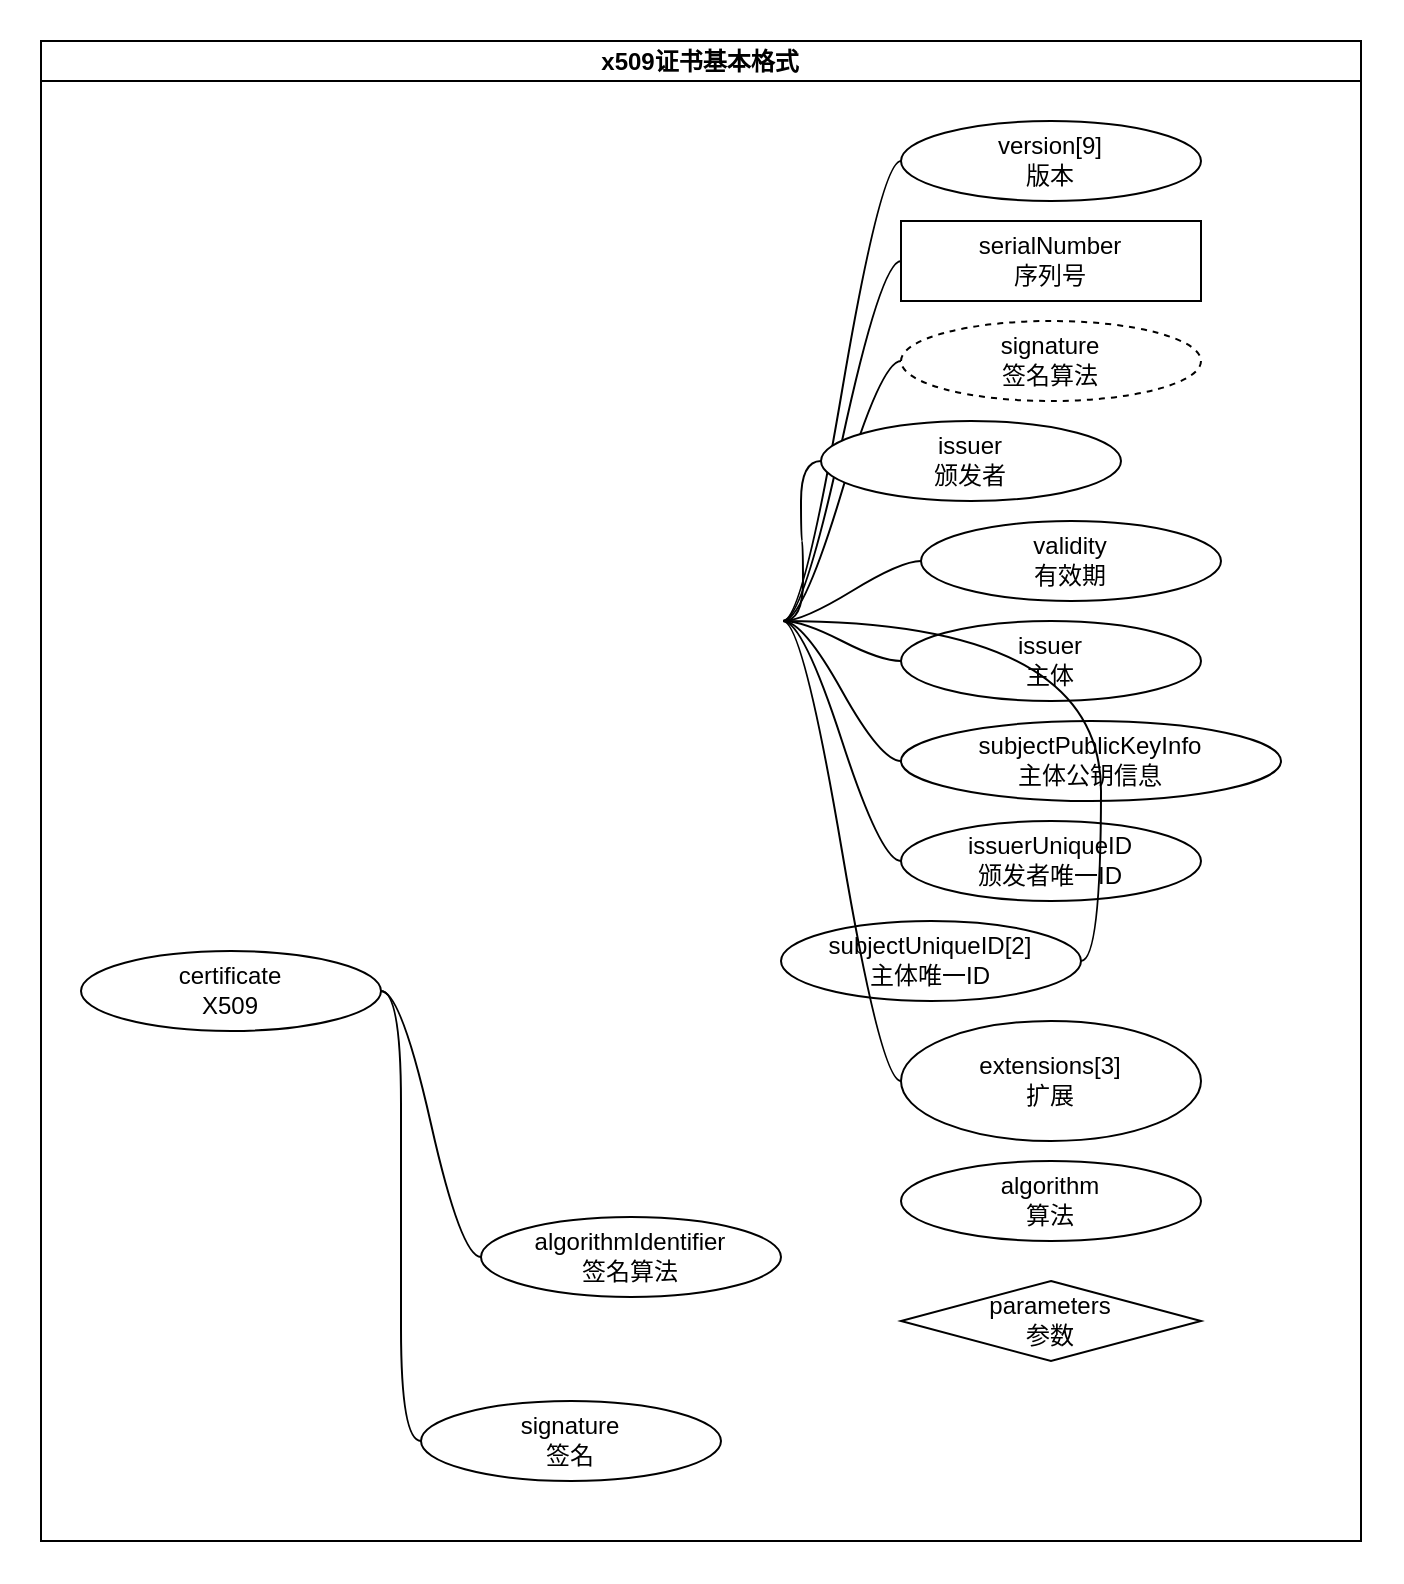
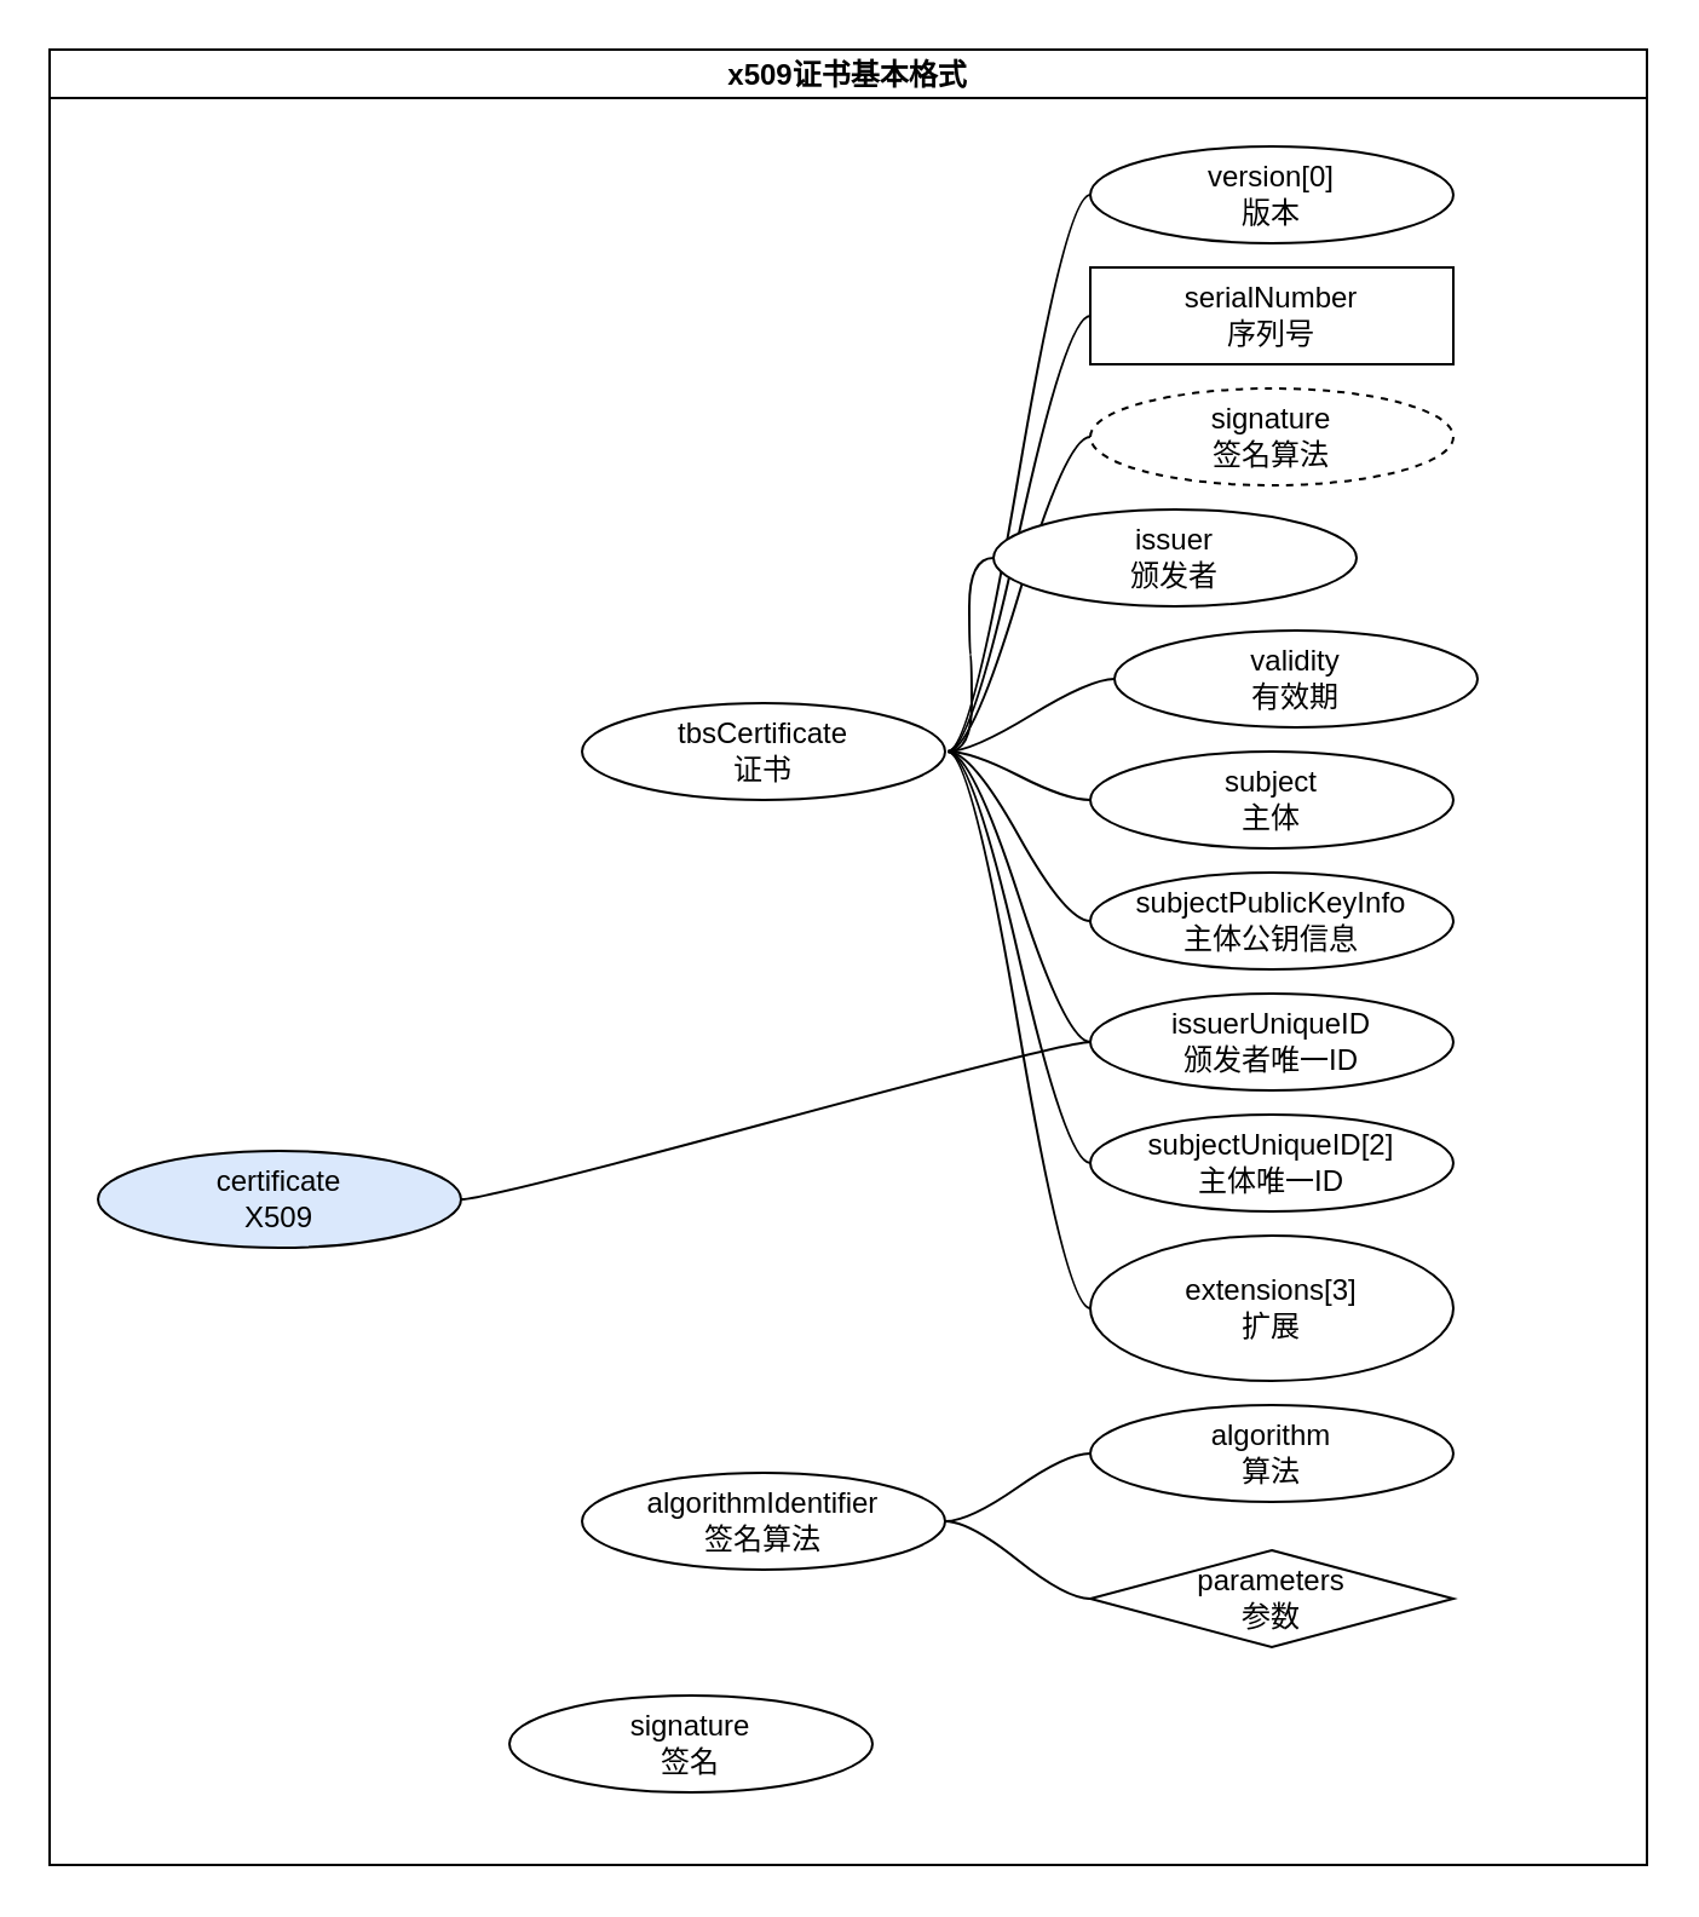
  <mxCell id="0" />
  <mxCell id="1" parent="0" />
  <mxCell id="2" value="x509证书基本格式" style="swimlane;startSize=20;horizontal=1;containerType=tree;" vertex="1" parent="1"><mxGeometry x="20" y="20" width="660" height="750" as="geometry"><mxRectangle x="40" y="40" width="90" height="30" as="alternateBounds" /></mxGeometry></mxCell>
- <mxCell id="3" value="certificate&lt;div&gt;X509&lt;/div&gt;" style="ellipse;whiteSpace=wrap;html=1;align=center;treeFolding=1;treeMoving=1;newEdgeStyle={&quot;edgeStyle&quot;:&quot;entityRelationEdgeStyle&quot;,&quot;startArrow&quot;:&quot;none&quot;,&quot;endArrow&quot;:&quot;none&quot;,&quot;segment&quot;:10,&quot;curved&quot;:1,&quot;sourcePerimeterSpacing&quot;:0,&quot;targetPerimeterSpacing&quot;:0};" vertex="1" parent="2"><mxGeometry x="20" y="455" width="150" height="40" as="geometry" /></mxCell>
- <mxCell id="5" value="" style="edgeStyle=entityRelationEdgeStyle;rounded=0;orthogonalLoop=1;jettySize=auto;html=1;startArrow=none;endArrow=none;segment=10;curved=1;sourcePerimeterSpacing=0;targetPerimeterSpacing=0;" edge="1" source="3" target="6" parent="2"><mxGeometry relative="1" as="geometry" /></mxCell>
+ <mxCell id="3" value="certificate&lt;div&gt;X509&lt;/div&gt;" style="ellipse;whiteSpace=wrap;html=1;align=center;treeFolding=1;treeMoving=1;newEdgeStyle={&quot;edgeStyle&quot;:&quot;entityRelationEdgeStyle&quot;,&quot;startArrow&quot;:&quot;none&quot;,&quot;endArrow&quot;:&quot;none&quot;,&quot;segment&quot;:10,&quot;curved&quot;:1,&quot;sourcePerimeterSpacing&quot;:0,&quot;targetPerimeterSpacing&quot;:0};fillColor=#dae8fc;" vertex="1" parent="2"><mxGeometry x="20" y="455" width="150" height="40" as="geometry" /></mxCell>
+ <mxCell id="4" value="tbsCertificate&lt;div&gt;证书&lt;/div&gt;" style="ellipse;whiteSpace=wrap;html=1;align=center;treeFolding=1;treeMoving=1;newEdgeStyle={&quot;edgeStyle&quot;:&quot;entityRelationEdgeStyle&quot;,&quot;startArrow&quot;:&quot;none&quot;,&quot;endArrow&quot;:&quot;none&quot;,&quot;segment&quot;:10,&quot;curved&quot;:1,&quot;sourcePerimeterSpacing&quot;:0,&quot;targetPerimeterSpacing&quot;:0};" vertex="1" parent="2"><mxGeometry x="220" y="270.0" width="150" height="40" as="geometry" /></mxCell>
+ <mxCell id="5" value="" style="edgeStyle=entityRelationEdgeStyle;rounded=0;orthogonalLoop=1;jettySize=auto;html=1;startArrow=none;endArrow=none;segment=10;curved=1;sourcePerimeterSpacing=0;targetPerimeterSpacing=0;" edge="1" source="3" target="24" parent="2"><mxGeometry relative="1" as="geometry" /></mxCell>
  <mxCell id="6" value="algorithmIdentifier&lt;div&gt;签名算法&lt;/div&gt;" style="ellipse;whiteSpace=wrap;html=1;align=center;treeFolding=1;treeMoving=1;newEdgeStyle={&quot;edgeStyle&quot;:&quot;entityRelationEdgeStyle&quot;,&quot;startArrow&quot;:&quot;none&quot;,&quot;endArrow&quot;:&quot;none&quot;,&quot;segment&quot;:10,&quot;curved&quot;:1,&quot;sourcePerimeterSpacing&quot;:0,&quot;targetPerimeterSpacing&quot;:0};" vertex="1" parent="2"><mxGeometry x="220" y="588.0" width="150" height="40" as="geometry" /></mxCell>
- <mxCell id="7" value="" style="edgeStyle=entityRelationEdgeStyle;rounded=0;orthogonalLoop=1;jettySize=auto;html=1;startArrow=none;endArrow=none;segment=10;curved=1;sourcePerimeterSpacing=0;targetPerimeterSpacing=0;" edge="1" source="3" target="8" parent="2"><mxGeometry relative="1" as="geometry" /></mxCell>
  <mxCell id="8" value="signature&lt;br&gt;&lt;div&gt;签名&lt;/div&gt;" style="ellipse;whiteSpace=wrap;html=1;align=center;treeFolding=1;treeMoving=1;newEdgeStyle={&quot;edgeStyle&quot;:&quot;entityRelationEdgeStyle&quot;,&quot;startArrow&quot;:&quot;none&quot;,&quot;endArrow&quot;:&quot;none&quot;,&quot;segment&quot;:10,&quot;curved&quot;:1,&quot;sourcePerimeterSpacing&quot;:0,&quot;targetPerimeterSpacing&quot;:0};" vertex="1" parent="2"><mxGeometry x="190" y="680" width="150" height="40" as="geometry" /></mxCell>
  <mxCell id="9" value="" style="edgeStyle=entityRelationEdgeStyle;rounded=0;orthogonalLoop=1;jettySize=auto;html=1;startArrow=none;endArrow=none;segment=10;curved=1;sourcePerimeterSpacing=0;targetPerimeterSpacing=0;" edge="1" target="10" parent="2"><mxGeometry relative="1" as="geometry"><mxPoint x="371" y="290.0" as="sourcePoint" /></mxGeometry></mxCell>
- <mxCell id="10" value="version[9]&lt;div&gt;版本&lt;/div&gt;" style="ellipse;whiteSpace=wrap;html=1;align=center;treeFolding=1;treeMoving=1;newEdgeStyle={&quot;edgeStyle&quot;:&quot;entityRelationEdgeStyle&quot;,&quot;startArrow&quot;:&quot;none&quot;,&quot;endArrow&quot;:&quot;none&quot;,&quot;segment&quot;:10,&quot;curved&quot;:1,&quot;sourcePerimeterSpacing&quot;:0,&quot;targetPerimeterSpacing&quot;:0};" vertex="1" parent="2"><mxGeometry x="430" y="40.0" width="150" height="40" as="geometry" /></mxCell>
+ <mxCell id="10" value="version[0]&lt;div&gt;版本&lt;/div&gt;" style="ellipse;whiteSpace=wrap;html=1;align=center;treeFolding=1;treeMoving=1;newEdgeStyle={&quot;edgeStyle&quot;:&quot;entityRelationEdgeStyle&quot;,&quot;startArrow&quot;:&quot;none&quot;,&quot;endArrow&quot;:&quot;none&quot;,&quot;segment&quot;:10,&quot;curved&quot;:1,&quot;sourcePerimeterSpacing&quot;:0,&quot;targetPerimeterSpacing&quot;:0};" vertex="1" parent="2"><mxGeometry x="430" y="40.0" width="150" height="40" as="geometry" /></mxCell>
  <mxCell id="11" value="" style="edgeStyle=entityRelationEdgeStyle;rounded=0;orthogonalLoop=1;jettySize=auto;html=1;startArrow=none;endArrow=none;segment=10;curved=1;sourcePerimeterSpacing=0;targetPerimeterSpacing=0;" edge="1" target="12" parent="2"><mxGeometry relative="1" as="geometry"><mxPoint x="371" y="290.0" as="sourcePoint" /></mxGeometry></mxCell>
  <mxCell id="12" value="serialNumber&lt;div&gt;序列号&lt;/div&gt;" style="whiteSpace=wrap;html=1;align=center;treeFolding=1;treeMoving=1;newEdgeStyle={&quot;edgeStyle&quot;:&quot;entityRelationEdgeStyle&quot;,&quot;startArrow&quot;:&quot;none&quot;,&quot;endArrow&quot;:&quot;none&quot;,&quot;segment&quot;:10,&quot;curved&quot;:1,&quot;sourcePerimeterSpacing&quot;:0,&quot;targetPerimeterSpacing&quot;:0};rounded=0;" vertex="1" parent="2"><mxGeometry x="430" y="90.0" width="150" height="40" as="geometry" /></mxCell>
  <mxCell id="13" value="" style="edgeStyle=entityRelationEdgeStyle;rounded=0;orthogonalLoop=1;jettySize=auto;html=1;startArrow=none;endArrow=none;segment=10;curved=1;sourcePerimeterSpacing=0;targetPerimeterSpacing=0;" edge="1" target="14" parent="2"><mxGeometry relative="1" as="geometry"><mxPoint x="371" y="290.0" as="sourcePoint" /></mxGeometry></mxCell>
  <mxCell id="14" value="signature&lt;div&gt;签名算法&lt;/div&gt;" style="ellipse;whiteSpace=wrap;html=1;align=center;treeFolding=1;treeMoving=1;newEdgeStyle={&quot;edgeStyle&quot;:&quot;entityRelationEdgeStyle&quot;,&quot;startArrow&quot;:&quot;none&quot;,&quot;endArrow&quot;:&quot;none&quot;,&quot;segment&quot;:10,&quot;curved&quot;:1,&quot;sourcePerimeterSpacing&quot;:0,&quot;targetPerimeterSpacing&quot;:0};dashed=1;" vertex="1" parent="2"><mxGeometry x="430" y="140.0" width="150" height="40" as="geometry" /></mxCell>
  <mxCell id="15" value="" style="edgeStyle=entityRelationEdgeStyle;rounded=0;orthogonalLoop=1;jettySize=auto;html=1;startArrow=none;endArrow=none;segment=10;curved=1;sourcePerimeterSpacing=0;targetPerimeterSpacing=0;" edge="1" target="16" parent="2"><mxGeometry relative="1" as="geometry"><mxPoint x="371" y="290.0" as="sourcePoint" /></mxGeometry></mxCell>
  <mxCell id="16" value="issuer&lt;br&gt;&lt;div&gt;颁发者&lt;/div&gt;" style="ellipse;whiteSpace=wrap;html=1;align=center;treeFolding=1;treeMoving=1;newEdgeStyle={&quot;edgeStyle&quot;:&quot;entityRelationEdgeStyle&quot;,&quot;startArrow&quot;:&quot;none&quot;,&quot;endArrow&quot;:&quot;none&quot;,&quot;segment&quot;:10,&quot;curved&quot;:1,&quot;sourcePerimeterSpacing&quot;:0,&quot;targetPerimeterSpacing&quot;:0};" vertex="1" parent="2"><mxGeometry x="390" y="190.0" width="150" height="40" as="geometry" /></mxCell>
  <mxCell id="17" value="" style="edgeStyle=entityRelationEdgeStyle;rounded=0;orthogonalLoop=1;jettySize=auto;html=1;startArrow=none;endArrow=none;segment=10;curved=1;sourcePerimeterSpacing=0;targetPerimeterSpacing=0;" edge="1" target="18" parent="2"><mxGeometry relative="1" as="geometry"><mxPoint x="371" y="290.0" as="sourcePoint" /></mxGeometry></mxCell>
  <mxCell id="18" value="&lt;div&gt;validity&lt;/div&gt;有效期" style="ellipse;whiteSpace=wrap;html=1;align=center;treeFolding=1;treeMoving=1;newEdgeStyle={&quot;edgeStyle&quot;:&quot;entityRelationEdgeStyle&quot;,&quot;startArrow&quot;:&quot;none&quot;,&quot;endArrow&quot;:&quot;none&quot;,&quot;segment&quot;:10,&quot;curved&quot;:1,&quot;sourcePerimeterSpacing&quot;:0,&quot;targetPerimeterSpacing&quot;:0};" vertex="1" parent="2"><mxGeometry x="440" y="240.0" width="150" height="40" as="geometry" /></mxCell>
  <mxCell id="19" value="" style="edgeStyle=entityRelationEdgeStyle;rounded=0;orthogonalLoop=1;jettySize=auto;html=1;startArrow=none;endArrow=none;segment=10;curved=1;sourcePerimeterSpacing=0;targetPerimeterSpacing=0;" edge="1" target="20" parent="2"><mxGeometry relative="1" as="geometry"><mxPoint x="371" y="290.0" as="sourcePoint" /></mxGeometry></mxCell>
- <mxCell id="20" value="issuer&lt;br&gt;&lt;div&gt;主体&lt;/div&gt;" style="ellipse;whiteSpace=wrap;html=1;align=center;treeFolding=1;treeMoving=1;newEdgeStyle={&quot;edgeStyle&quot;:&quot;entityRelationEdgeStyle&quot;,&quot;startArrow&quot;:&quot;none&quot;,&quot;endArrow&quot;:&quot;none&quot;,&quot;segment&quot;:10,&quot;curved&quot;:1,&quot;sourcePerimeterSpacing&quot;:0,&quot;targetPerimeterSpacing&quot;:0};" vertex="1" parent="2"><mxGeometry x="430" y="290.0" width="150" height="40" as="geometry" /></mxCell>
+ <mxCell id="20" value="subject&lt;br&gt;&lt;div&gt;主体&lt;/div&gt;" style="ellipse;whiteSpace=wrap;html=1;align=center;treeFolding=1;treeMoving=1;newEdgeStyle={&quot;edgeStyle&quot;:&quot;entityRelationEdgeStyle&quot;,&quot;startArrow&quot;:&quot;none&quot;,&quot;endArrow&quot;:&quot;none&quot;,&quot;segment&quot;:10,&quot;curved&quot;:1,&quot;sourcePerimeterSpacing&quot;:0,&quot;targetPerimeterSpacing&quot;:0};" vertex="1" parent="2"><mxGeometry x="430" y="290.0" width="150" height="40" as="geometry" /></mxCell>
  <mxCell id="21" value="" style="edgeStyle=entityRelationEdgeStyle;rounded=0;orthogonalLoop=1;jettySize=auto;html=1;startArrow=none;endArrow=none;segment=10;curved=1;sourcePerimeterSpacing=0;targetPerimeterSpacing=0;" edge="1" target="22" parent="2"><mxGeometry relative="1" as="geometry"><mxPoint x="371" y="290.0" as="sourcePoint" /></mxGeometry></mxCell>
- <mxCell id="22" value="subjectPublicKeyInfo&lt;br&gt;&lt;div&gt;主体公钥信息&lt;/div&gt;" style="ellipse;whiteSpace=wrap;html=1;align=center;treeFolding=1;treeMoving=1;newEdgeStyle={&quot;edgeStyle&quot;:&quot;entityRelationEdgeStyle&quot;,&quot;startArrow&quot;:&quot;none&quot;,&quot;endArrow&quot;:&quot;none&quot;,&quot;segment&quot;:10,&quot;curved&quot;:1,&quot;sourcePerimeterSpacing&quot;:0,&quot;targetPerimeterSpacing&quot;:0};" vertex="1" parent="2"><mxGeometry x="430" y="340" width="190" height="40" as="geometry" /></mxCell>
+ <mxCell id="22" value="subjectPublicKeyInfo&lt;br&gt;&lt;div&gt;主体公钥信息&lt;/div&gt;" style="ellipse;whiteSpace=wrap;html=1;align=center;treeFolding=1;treeMoving=1;newEdgeStyle={&quot;edgeStyle&quot;:&quot;entityRelationEdgeStyle&quot;,&quot;startArrow&quot;:&quot;none&quot;,&quot;endArrow&quot;:&quot;none&quot;,&quot;segment&quot;:10,&quot;curved&quot;:1,&quot;sourcePerimeterSpacing&quot;:0,&quot;targetPerimeterSpacing&quot;:0};" vertex="1" parent="2"><mxGeometry x="430" y="340" width="150" height="40" as="geometry" /></mxCell>
  <mxCell id="23" value="" style="edgeStyle=entityRelationEdgeStyle;rounded=0;orthogonalLoop=1;jettySize=auto;html=1;startArrow=none;endArrow=none;segment=10;curved=1;sourcePerimeterSpacing=0;targetPerimeterSpacing=0;" edge="1" target="24" parent="2"><mxGeometry relative="1" as="geometry"><mxPoint x="371" y="290.0" as="sourcePoint" /></mxGeometry></mxCell>
  <mxCell id="24" value="issuerUniqueID&lt;br&gt;&lt;div&gt;颁发者唯一ID&lt;/div&gt;" style="ellipse;whiteSpace=wrap;html=1;align=center;treeFolding=1;treeMoving=1;newEdgeStyle={&quot;edgeStyle&quot;:&quot;entityRelationEdgeStyle&quot;,&quot;startArrow&quot;:&quot;none&quot;,&quot;endArrow&quot;:&quot;none&quot;,&quot;segment&quot;:10,&quot;curved&quot;:1,&quot;sourcePerimeterSpacing&quot;:0,&quot;targetPerimeterSpacing&quot;:0};" vertex="1" parent="2"><mxGeometry x="430" y="390.0" width="150" height="40" as="geometry" /></mxCell>
  <mxCell id="25" value="" style="edgeStyle=entityRelationEdgeStyle;rounded=0;orthogonalLoop=1;jettySize=auto;html=1;startArrow=none;endArrow=none;segment=10;curved=1;sourcePerimeterSpacing=0;targetPerimeterSpacing=0;" edge="1" target="26" parent="2"><mxGeometry relative="1" as="geometry"><mxPoint x="371" y="290.0" as="sourcePoint" /></mxGeometry></mxCell>
- <mxCell id="26" value="subjectUniqueID[2]&lt;br&gt;&lt;div&gt;主体唯一ID&lt;/div&gt;" style="ellipse;whiteSpace=wrap;html=1;align=center;treeFolding=1;treeMoving=1;newEdgeStyle={&quot;edgeStyle&quot;:&quot;entityRelationEdgeStyle&quot;,&quot;startArrow&quot;:&quot;none&quot;,&quot;endArrow&quot;:&quot;none&quot;,&quot;segment&quot;:10,&quot;curved&quot;:1,&quot;sourcePerimeterSpacing&quot;:0,&quot;targetPerimeterSpacing&quot;:0};" vertex="1" parent="2"><mxGeometry x="370" y="440.0" width="150" height="40" as="geometry" /></mxCell>
+ <mxCell id="26" value="subjectUniqueID[2]&lt;br&gt;&lt;div&gt;主体唯一ID&lt;/div&gt;" style="ellipse;whiteSpace=wrap;html=1;align=center;treeFolding=1;treeMoving=1;newEdgeStyle={&quot;edgeStyle&quot;:&quot;entityRelationEdgeStyle&quot;,&quot;startArrow&quot;:&quot;none&quot;,&quot;endArrow&quot;:&quot;none&quot;,&quot;segment&quot;:10,&quot;curved&quot;:1,&quot;sourcePerimeterSpacing&quot;:0,&quot;targetPerimeterSpacing&quot;:0};" vertex="1" parent="2"><mxGeometry x="430" y="440.0" width="150" height="40" as="geometry" /></mxCell>
  <mxCell id="27" value="" style="edgeStyle=entityRelationEdgeStyle;rounded=0;orthogonalLoop=1;jettySize=auto;html=1;startArrow=none;endArrow=none;segment=10;curved=1;sourcePerimeterSpacing=0;targetPerimeterSpacing=0;" edge="1" target="28" parent="2"><mxGeometry relative="1" as="geometry"><mxPoint x="371" y="290.0" as="sourcePoint" /></mxGeometry></mxCell>
  <mxCell id="28" value="extensions[3]&lt;br&gt;&lt;div&gt;扩展&lt;/div&gt;" style="ellipse;whiteSpace=wrap;html=1;align=center;treeFolding=1;treeMoving=1;newEdgeStyle={&quot;edgeStyle&quot;:&quot;entityRelationEdgeStyle&quot;,&quot;startArrow&quot;:&quot;none&quot;,&quot;endArrow&quot;:&quot;none&quot;,&quot;segment&quot;:10,&quot;curved&quot;:1,&quot;sourcePerimeterSpacing&quot;:0,&quot;targetPerimeterSpacing&quot;:0};" vertex="1" parent="2"><mxGeometry x="430" y="490.0" width="150" height="60" as="geometry" /></mxCell>
+ <mxCell id="29" value="" style="edgeStyle=entityRelationEdgeStyle;rounded=0;orthogonalLoop=1;jettySize=auto;html=1;startArrow=none;endArrow=none;segment=10;curved=1;sourcePerimeterSpacing=0;targetPerimeterSpacing=0;" edge="1" target="30" source="6" parent="2"><mxGeometry relative="1" as="geometry"><mxPoint x="180" y="585" as="sourcePoint" /></mxGeometry></mxCell>
  <mxCell id="30" value="algorithm&lt;div&gt;算法&lt;/div&gt;" style="ellipse;whiteSpace=wrap;html=1;align=center;treeFolding=1;treeMoving=1;newEdgeStyle={&quot;edgeStyle&quot;:&quot;entityRelationEdgeStyle&quot;,&quot;startArrow&quot;:&quot;none&quot;,&quot;endArrow&quot;:&quot;none&quot;,&quot;segment&quot;:10,&quot;curved&quot;:1,&quot;sourcePerimeterSpacing&quot;:0,&quot;targetPerimeterSpacing&quot;:0};" vertex="1" parent="2"><mxGeometry x="430" y="560.0" width="150" height="40" as="geometry" /></mxCell>
+ <mxCell id="31" value="" style="edgeStyle=entityRelationEdgeStyle;rounded=0;orthogonalLoop=1;jettySize=auto;html=1;startArrow=none;endArrow=none;segment=10;curved=1;sourcePerimeterSpacing=0;targetPerimeterSpacing=0;" edge="1" target="32" source="6" parent="2"><mxGeometry relative="1" as="geometry"><mxPoint x="180" y="585" as="sourcePoint" /></mxGeometry></mxCell>
  <mxCell id="32" value="parameters&lt;div&gt;参数&lt;/div&gt;" style="rhombus;whiteSpace=wrap;html=1;align=center;treeFolding=1;treeMoving=1;newEdgeStyle={&quot;edgeStyle&quot;:&quot;entityRelationEdgeStyle&quot;,&quot;startArrow&quot;:&quot;none&quot;,&quot;endArrow&quot;:&quot;none&quot;,&quot;segment&quot;:10,&quot;curved&quot;:1,&quot;sourcePerimeterSpacing&quot;:0,&quot;targetPerimeterSpacing&quot;:0};" vertex="1" parent="2"><mxGeometry x="430" y="620" width="150" height="40" as="geometry" /></mxCell>
